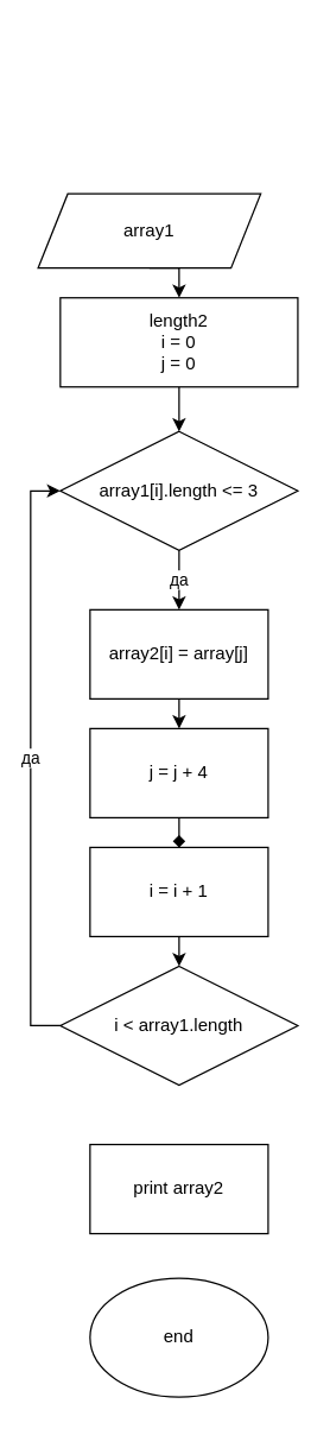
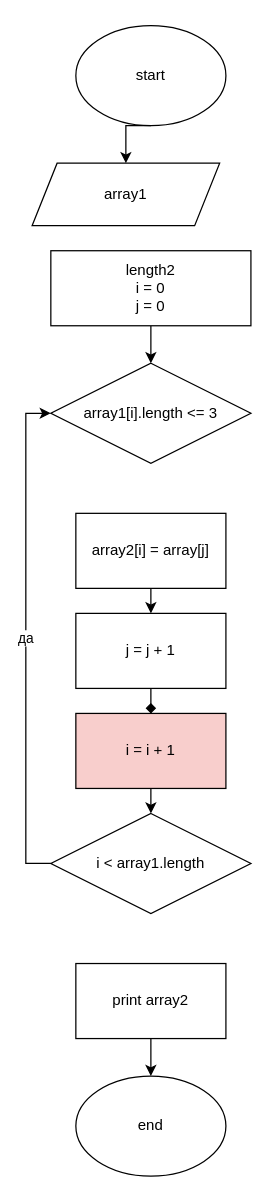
  <mxCell id="0" />
  <mxCell id="1" parent="0" />
- <mxCell id="2" style="edgeStyle=orthogonalEdgeStyle;rounded=0;orthogonalLoop=1;jettySize=auto;html=1;exitX=0.5;exitY=1;exitDx=0;exitDy=0;entryX=0.5;entryY=0;entryDx=0;entryDy=0;" edge="1" parent="1" source="3" target="5"><mxGeometry relative="1" as="geometry" /></mxCell>
  <mxCell id="3" value="array1" style="shape=parallelogram;perimeter=parallelogramPerimeter;whiteSpace=wrap;html=1;fixedSize=1;" vertex="1" parent="1"><mxGeometry x="25" y="130" width="150" height="50" as="geometry" /></mxCell>
  <mxCell id="4" style="edgeStyle=orthogonalEdgeStyle;rounded=0;orthogonalLoop=1;jettySize=auto;html=1;exitX=0.5;exitY=1;exitDx=0;exitDy=0;entryX=0.5;entryY=0;entryDx=0;entryDy=0;" edge="1" parent="1" source="5" target="7"><mxGeometry relative="1" as="geometry" /></mxCell>
  <mxCell id="5" value="&lt;span style=&quot;color: rgb(0, 0, 0); font-family: Helvetica; font-size: 12px; font-style: normal; font-variant-ligatures: normal; font-variant-caps: normal; font-weight: 400; letter-spacing: normal; orphans: 2; text-align: center; text-indent: 0px; text-transform: none; widows: 2; word-spacing: 0px; -webkit-text-stroke-width: 0px; background-color: rgb(255, 255, 255); text-decoration-thickness: initial; text-decoration-style: initial; text-decoration-color: initial; float: none; display: inline !important;&quot;&gt;length2&lt;br&gt;&lt;/span&gt;i = 0&lt;br&gt;j = 0" style="rounded=0;whiteSpace=wrap;html=1;" vertex="1" parent="1"><mxGeometry x="40" y="200" width="160" height="60" as="geometry" /></mxCell>
- <mxCell id="6" value="да" style="edgeStyle=orthogonalEdgeStyle;rounded=0;orthogonalLoop=1;jettySize=auto;html=1;exitX=0.5;exitY=1;exitDx=0;exitDy=0;entryX=0.5;entryY=0;entryDx=0;entryDy=0;" edge="1" parent="1" source="7" target="9"><mxGeometry relative="1" as="geometry" /></mxCell>
  <mxCell id="7" value="array1[i].length &amp;lt;= 3" style="rhombus;whiteSpace=wrap;html=1;" vertex="1" parent="1"><mxGeometry x="40" y="290" width="160" height="80" as="geometry" /></mxCell>
  <mxCell id="8" style="edgeStyle=orthogonalEdgeStyle;rounded=0;orthogonalLoop=1;jettySize=auto;html=1;exitX=0.5;exitY=1;exitDx=0;exitDy=0;entryX=0.5;entryY=0;entryDx=0;entryDy=0;" edge="1" parent="1" source="9" target="11"><mxGeometry relative="1" as="geometry" /></mxCell>
  <mxCell id="9" value="array2[i] = array[j]" style="rounded=0;whiteSpace=wrap;html=1;" vertex="1" parent="1"><mxGeometry x="60" y="410" width="120" height="60" as="geometry" /></mxCell>
  <mxCell id="10" style="edgeStyle=orthogonalEdgeStyle;rounded=0;orthogonalLoop=1;jettySize=auto;html=1;exitX=0.5;exitY=1;exitDx=0;exitDy=0;endArrow=diamond;" edge="1" parent="1" source="11" target="13"><mxGeometry relative="1" as="geometry" /></mxCell>
- <mxCell id="11" value="j = j + 4" style="rounded=0;whiteSpace=wrap;html=1;" vertex="1" parent="1"><mxGeometry x="60" y="490" width="120" height="60" as="geometry" /></mxCell>
+ <mxCell id="11" value="j = j + 1" style="rounded=0;whiteSpace=wrap;html=1;" vertex="1" parent="1"><mxGeometry x="60" y="490" width="120" height="60" as="geometry" /></mxCell>
  <mxCell id="12" style="edgeStyle=orthogonalEdgeStyle;rounded=0;orthogonalLoop=1;jettySize=auto;html=1;exitX=0.5;exitY=1;exitDx=0;exitDy=0;entryX=0.5;entryY=0;entryDx=0;entryDy=0;" edge="1" parent="1" source="13" target="15"><mxGeometry relative="1" as="geometry" /></mxCell>
- <mxCell id="13" value="i = i + 1" style="rounded=0;whiteSpace=wrap;html=1;" vertex="1" parent="1"><mxGeometry x="60" y="570" width="120" height="60" as="geometry" /></mxCell>
+ <mxCell id="13" value="i = i + 1" style="rounded=0;whiteSpace=wrap;html=1;fillColor=#f8cecc;" vertex="1" parent="1"><mxGeometry x="60" y="570" width="120" height="60" as="geometry" /></mxCell>
  <mxCell id="14" value="да" style="edgeStyle=orthogonalEdgeStyle;rounded=0;orthogonalLoop=1;jettySize=auto;html=1;exitX=0;exitY=0.5;exitDx=0;exitDy=0;entryX=0;entryY=0.5;entryDx=0;entryDy=0;" edge="1" parent="1" source="15" target="7"><mxGeometry relative="1" as="geometry"><mxPoint x="-30" y="390" as="targetPoint" /><Array as="points"><mxPoint x="20" y="690" /><mxPoint x="20" y="330" /></Array></mxGeometry></mxCell>
  <mxCell id="15" value="i &amp;lt; array1.length" style="rhombus;whiteSpace=wrap;html=1;" vertex="1" parent="1"><mxGeometry x="40" y="650" width="160" height="80" as="geometry" /></mxCell>
+ <mxCell id="16" style="edgeStyle=orthogonalEdgeStyle;rounded=0;orthogonalLoop=1;jettySize=auto;html=1;exitX=0.5;exitY=1;exitDx=0;exitDy=0;entryX=0.5;entryY=0;entryDx=0;entryDy=0;" edge="1" parent="1" source="17" target="18"><mxGeometry relative="1" as="geometry" /></mxCell>
  <mxCell id="17" value="print array2" style="rounded=0;whiteSpace=wrap;html=1;" vertex="1" parent="1"><mxGeometry x="60" y="770" width="120" height="60" as="geometry" /></mxCell>
  <mxCell id="18" value="end" style="ellipse;whiteSpace=wrap;html=1;" vertex="1" parent="1"><mxGeometry x="60" y="860" width="120" height="80" as="geometry" /></mxCell>
+ <mxCell id="19" style="edgeStyle=orthogonalEdgeStyle;rounded=0;orthogonalLoop=1;jettySize=auto;html=1;exitX=0.5;exitY=1;exitDx=0;exitDy=0;entryX=0.5;entryY=0;entryDx=0;entryDy=0;" edge="1" parent="1" source="20" target="3"><mxGeometry relative="1" as="geometry" /></mxCell>
+ <mxCell id="20" value="start" style="ellipse;whiteSpace=wrap;html=1;" vertex="1" parent="1"><mxGeometry x="60" y="20" width="120" height="80" as="geometry" /></mxCell>
